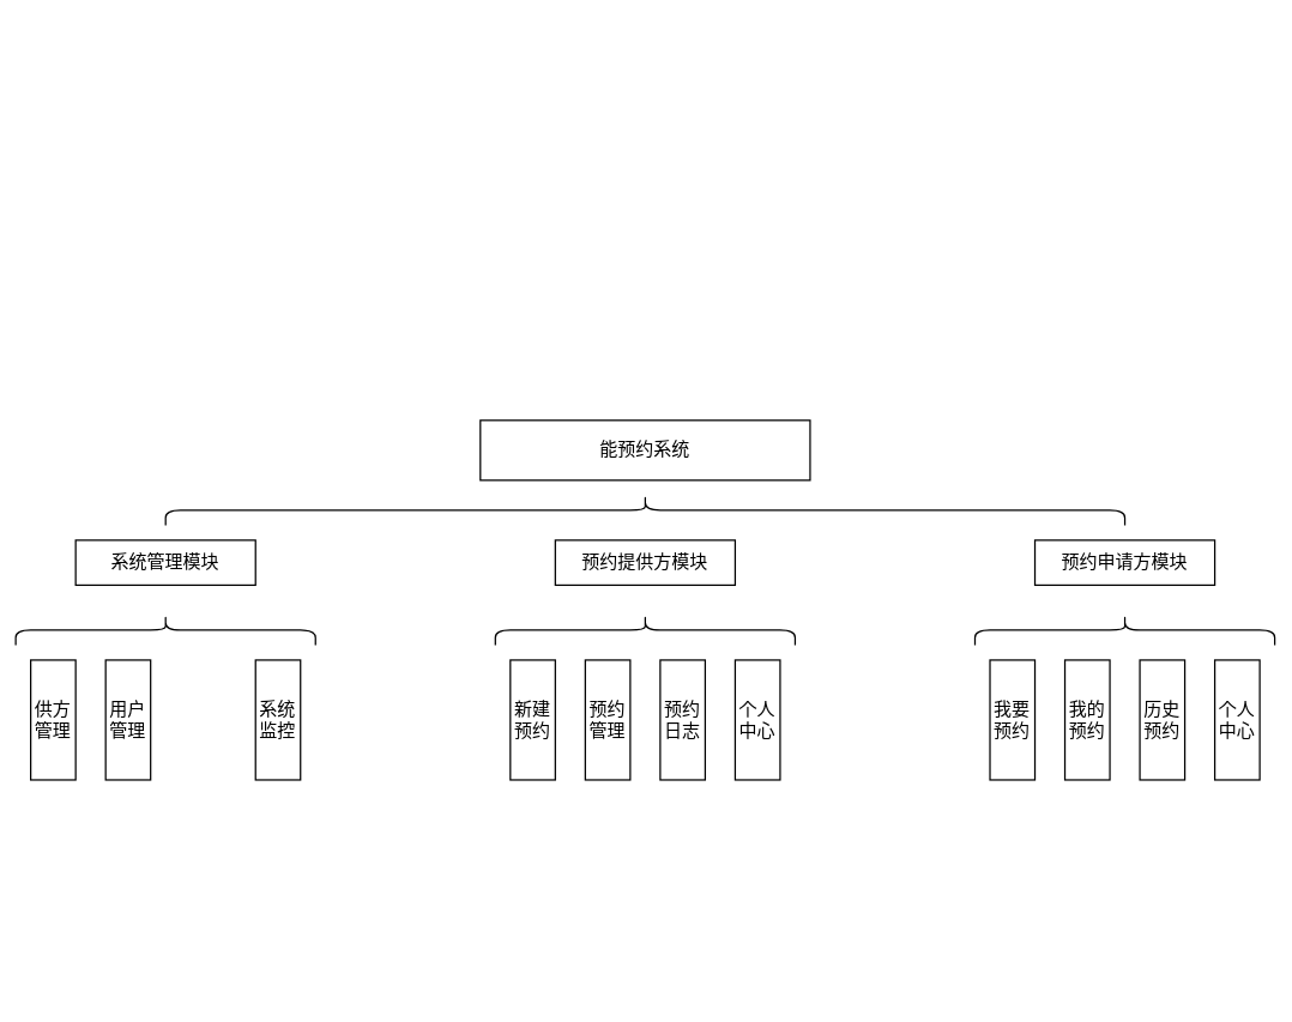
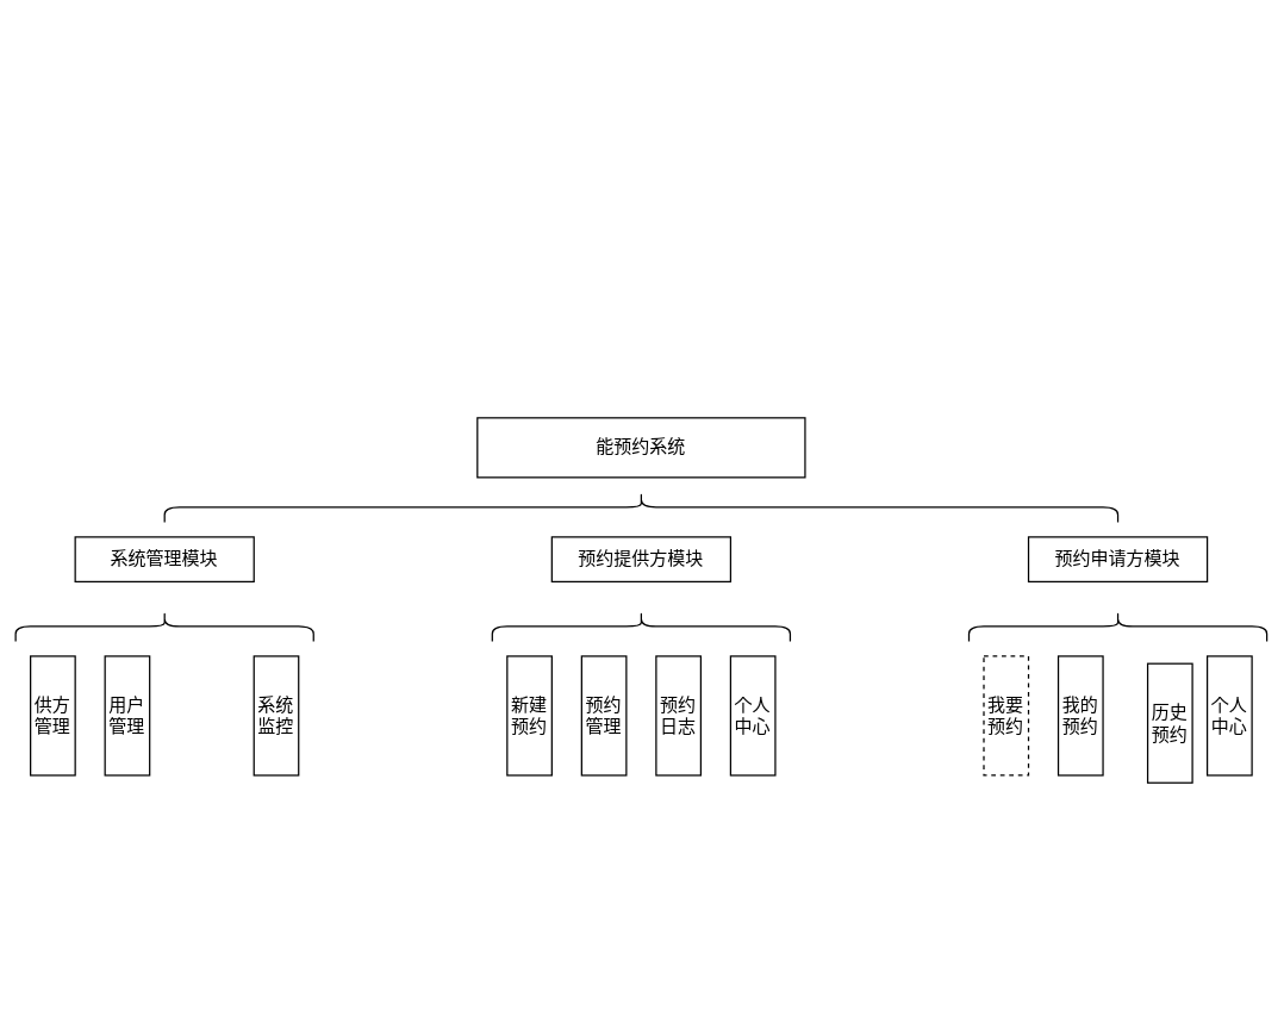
  <mxCell id="0" />
  <mxCell id="1" parent="0" />
  <mxCell id="2" value="能预约系统" style="rounded=0;whiteSpace=wrap;html=1;" vertex="1" parent="1"><mxGeometry x="320" y="280" width="220" height="40" as="geometry" /></mxCell>
  <mxCell id="3" value="系统管理模块" style="rounded=0;whiteSpace=wrap;html=1;" vertex="1" parent="1"><mxGeometry x="50" y="360" width="120" height="30" as="geometry" /></mxCell>
  <mxCell id="4" value="预约提供方模块" style="rounded=0;whiteSpace=wrap;html=1;" vertex="1" parent="1"><mxGeometry x="370" y="360" width="120" height="30" as="geometry" /></mxCell>
  <mxCell id="5" value="预约申请方模块" style="rounded=0;whiteSpace=wrap;html=1;" vertex="1" parent="1"><mxGeometry x="690" y="360" width="120" height="30" as="geometry" /></mxCell>
  <mxCell id="6" value="" style="shape=curlyBracket;whiteSpace=wrap;html=1;rounded=1;rotation=90;" vertex="1" parent="1"><mxGeometry x="420" y="20" width="20" height="640" as="geometry" /></mxCell>
  <mxCell id="7" value="" style="shape=curlyBracket;whiteSpace=wrap;html=1;rounded=1;rotation=90;" vertex="1" parent="1"><mxGeometry x="100" y="320" width="20" height="200" as="geometry" /></mxCell>
  <mxCell id="8" value="供方管理" style="rounded=0;whiteSpace=wrap;html=1;horizontal=1;" vertex="1" parent="1"><mxGeometry x="20" y="440" width="30" height="80" as="geometry" /></mxCell>
  <mxCell id="9" value="用户管理" style="rounded=0;whiteSpace=wrap;html=1;horizontal=1;" vertex="1" parent="1"><mxGeometry x="70" y="440" width="30" height="80" as="geometry" /></mxCell>
  <mxCell id="10" value="系统监控" style="rounded=0;whiteSpace=wrap;html=1;horizontal=1;" vertex="1" parent="1"><mxGeometry x="170" y="440" width="30" height="80" as="geometry" /></mxCell>
  <mxCell id="11" value="" style="shape=curlyBracket;whiteSpace=wrap;html=1;rounded=1;rotation=90;" vertex="1" parent="1"><mxGeometry x="420" y="320" width="20" height="200" as="geometry" /></mxCell>
  <mxCell id="12" value="新建预约" style="rounded=0;whiteSpace=wrap;html=1;horizontal=1;" vertex="1" parent="1"><mxGeometry x="340" y="440" width="30" height="80" as="geometry" /></mxCell>
  <mxCell id="13" value="预约管理" style="rounded=0;whiteSpace=wrap;html=1;horizontal=1;" vertex="1" parent="1"><mxGeometry x="390" y="440" width="30" height="80" as="geometry" /></mxCell>
  <mxCell id="14" value="预约日志" style="rounded=0;whiteSpace=wrap;html=1;horizontal=1;" vertex="1" parent="1"><mxGeometry x="440" y="440" width="30" height="80" as="geometry" /></mxCell>
  <mxCell id="15" value="个人中心" style="rounded=0;whiteSpace=wrap;html=1;horizontal=1;" vertex="1" parent="1"><mxGeometry x="490" y="440" width="30" height="80" as="geometry" /></mxCell>
  <mxCell id="16" value="" style="shape=curlyBracket;whiteSpace=wrap;html=1;rounded=1;rotation=90;" vertex="1" parent="1"><mxGeometry x="740" y="320" width="20" height="200" as="geometry" /></mxCell>
- <mxCell id="17" value="我要预约" style="rounded=0;whiteSpace=wrap;html=1;horizontal=1;" vertex="1" parent="1"><mxGeometry x="660" y="440" width="30" height="80" as="geometry" /></mxCell>
+ <mxCell id="17" value="我要预约" style="rounded=0;whiteSpace=wrap;html=1;horizontal=1;dashed=1;" vertex="1" parent="1"><mxGeometry x="660" y="440" width="30" height="80" as="geometry" /></mxCell>
  <mxCell id="18" value="我的预约" style="rounded=0;whiteSpace=wrap;html=1;horizontal=1;" vertex="1" parent="1"><mxGeometry x="710" y="440" width="30" height="80" as="geometry" /></mxCell>
- <mxCell id="19" value="历史预约" style="rounded=0;whiteSpace=wrap;html=1;horizontal=1;" vertex="1" parent="1"><mxGeometry x="760" y="440" width="30" height="80" as="geometry" /></mxCell>
+ <mxCell id="19" value="历史预约" style="rounded=0;whiteSpace=wrap;html=1;horizontal=1;" vertex="1" parent="1"><mxGeometry x="770" y="445" width="30" height="80" as="geometry" /></mxCell>
  <mxCell id="20" value="个人中心" style="rounded=0;whiteSpace=wrap;html=1;horizontal=1;" vertex="1" parent="1"><mxGeometry x="810" y="440" width="30" height="80" as="geometry" /></mxCell>
